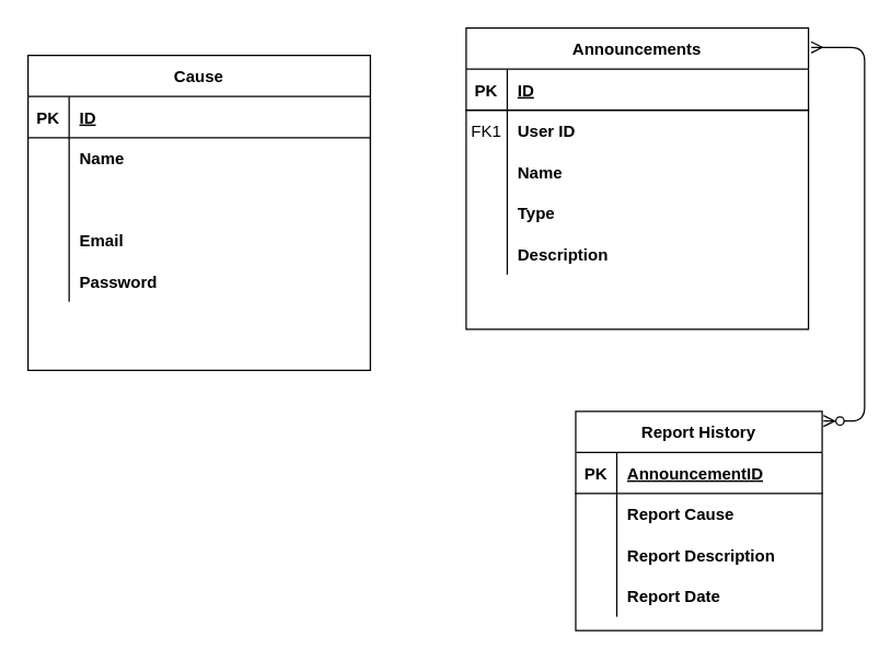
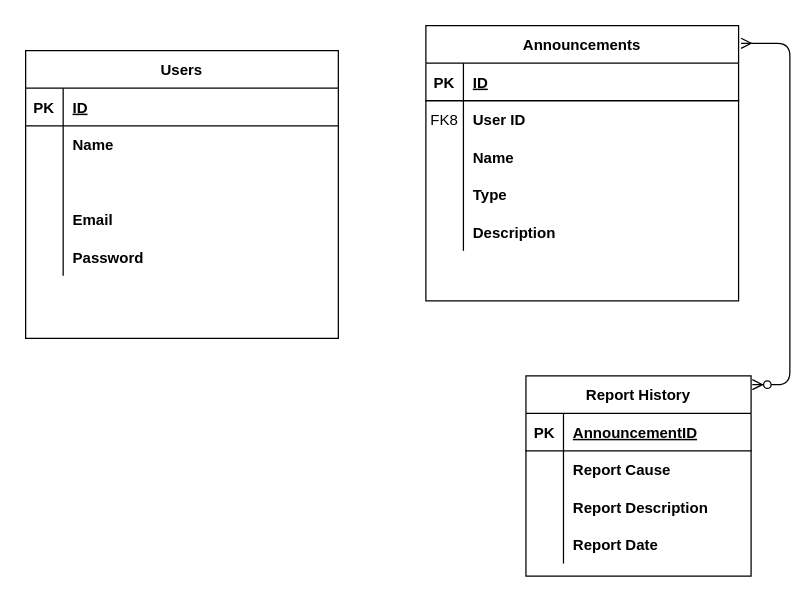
  <mxCell id="0" />
  <mxCell id="1" parent="0" />
  <mxCell id="2" value="Announcements" style="shape=table;startSize=30;container=1;collapsible=1;childLayout=tableLayout;fixedRows=1;rowLines=0;fontStyle=1;align=center;resizeLast=1;" vertex="1" parent="1"><mxGeometry x="340" y="20" width="250" height="220" as="geometry" /></mxCell>
  <mxCell id="3" value="" style="shape=partialRectangle;collapsible=0;dropTarget=0;pointerEvents=0;fillColor=none;points=[[0,0.5],[1,0.5]];portConstraint=eastwest;top=0;left=0;right=0;bottom=1;" vertex="1" parent="2"><mxGeometry y="30" width="250" height="30" as="geometry" /></mxCell>
  <mxCell id="4" value="PK" style="shape=partialRectangle;overflow=hidden;connectable=0;fillColor=none;top=0;left=0;bottom=0;right=0;fontStyle=1;" vertex="1" parent="3"><mxGeometry width="30" height="30" as="geometry" /></mxCell>
  <mxCell id="5" value="ID" style="shape=partialRectangle;overflow=hidden;connectable=0;fillColor=none;top=0;left=0;bottom=0;right=0;align=left;spacingLeft=6;fontStyle=5;" vertex="1" parent="3"><mxGeometry x="30" width="220" height="30" as="geometry" /></mxCell>
  <mxCell id="6" value="" style="shape=partialRectangle;collapsible=0;dropTarget=0;pointerEvents=0;fillColor=none;points=[[0,0.5],[1,0.5]];portConstraint=eastwest;top=0;left=0;right=0;bottom=0;" vertex="1" parent="2"><mxGeometry y="60" width="250" height="30" as="geometry" /></mxCell>
- <mxCell id="7" value="FK1" style="shape=partialRectangle;overflow=hidden;connectable=0;fillColor=none;top=0;left=0;bottom=0;right=0;" vertex="1" parent="6"><mxGeometry width="30" height="30" as="geometry" /></mxCell>
+ <mxCell id="7" value="FK8" style="shape=partialRectangle;overflow=hidden;connectable=0;fillColor=none;top=0;left=0;bottom=0;right=0;" vertex="1" parent="6"><mxGeometry width="30" height="30" as="geometry" /></mxCell>
  <mxCell id="8" value="User ID" style="shape=partialRectangle;overflow=hidden;connectable=0;fillColor=none;top=0;left=0;bottom=0;right=0;align=left;spacingLeft=6;fontStyle=1" vertex="1" parent="6"><mxGeometry x="30" width="220" height="30" as="geometry" /></mxCell>
  <mxCell id="9" value="" style="shape=partialRectangle;collapsible=0;dropTarget=0;pointerEvents=0;fillColor=none;points=[[0,0.5],[1,0.5]];portConstraint=eastwest;top=0;left=0;right=0;bottom=0;" vertex="1" parent="2"><mxGeometry y="90" width="250" height="30" as="geometry" /></mxCell>
  <mxCell id="10" value="" style="shape=partialRectangle;overflow=hidden;connectable=0;fillColor=none;top=0;left=0;bottom=0;right=0;" vertex="1" parent="9"><mxGeometry width="30" height="30" as="geometry" /></mxCell>
  <mxCell id="11" value="Name" style="shape=partialRectangle;overflow=hidden;connectable=0;fillColor=none;top=0;left=0;bottom=0;right=0;align=left;spacingLeft=6;fontStyle=1" vertex="1" parent="9"><mxGeometry x="30" width="220" height="30" as="geometry" /></mxCell>
  <mxCell id="12" value="" style="shape=partialRectangle;collapsible=0;dropTarget=0;pointerEvents=0;fillColor=none;top=0;left=0;bottom=0;right=0;points=[[0,0.5],[1,0.5]];portConstraint=eastwest;" vertex="1" parent="2"><mxGeometry y="120" width="250" height="30" as="geometry" /></mxCell>
  <mxCell id="13" value="" style="shape=partialRectangle;connectable=0;fillColor=none;top=0;left=0;bottom=0;right=0;editable=1;overflow=hidden;" vertex="1" parent="12"><mxGeometry width="30" height="30" as="geometry" /></mxCell>
  <mxCell id="14" value="Type" style="shape=partialRectangle;connectable=0;fillColor=none;top=0;left=0;bottom=0;right=0;align=left;spacingLeft=6;overflow=hidden;fontStyle=1" vertex="1" parent="12"><mxGeometry x="30" width="220" height="30" as="geometry" /></mxCell>
  <mxCell id="15" value="" style="shape=partialRectangle;collapsible=0;dropTarget=0;pointerEvents=0;fillColor=none;top=0;left=0;bottom=0;right=0;points=[[0,0.5],[1,0.5]];portConstraint=eastwest;" vertex="1" parent="2"><mxGeometry y="150" width="250" height="30" as="geometry" /></mxCell>
  <mxCell id="16" value="" style="shape=partialRectangle;connectable=0;fillColor=none;top=0;left=0;bottom=0;right=0;editable=1;overflow=hidden;" vertex="1" parent="15"><mxGeometry width="30" height="30" as="geometry" /></mxCell>
  <mxCell id="17" value="Description" style="shape=partialRectangle;connectable=0;fillColor=none;top=0;left=0;bottom=0;right=0;align=left;spacingLeft=6;overflow=hidden;fontStyle=1" vertex="1" parent="15"><mxGeometry x="30" width="220" height="30" as="geometry" /></mxCell>
  <mxCell id="18" value="" style="shape=partialRectangle;collapsible=0;dropTarget=0;pointerEvents=0;fillColor=none;top=0;left=0;bottom=0;right=0;points=[[0,0.5],[1,0.5]];portConstraint=eastwest;" vertex="1" parent="2"><mxGeometry y="180" width="250" height="30" as="geometry" /></mxCell>
  <mxCell id="19" value="" style="shape=partialRectangle;connectable=0;fillColor=none;top=0;left=0;bottom=0;right=0;editable=1;overflow=hidden;" vertex="1" parent="18"><mxGeometry width="30" height="30" as="geometry" /></mxCell>
- <mxCell id="20" value="Cause" style="shape=table;startSize=30;container=1;collapsible=1;childLayout=tableLayout;fixedRows=1;rowLines=0;fontStyle=1;align=center;resizeLast=1;" vertex="1" parent="1"><mxGeometry x="20" y="40" width="250" height="230" as="geometry" /></mxCell>
+ <mxCell id="20" value="Users" style="shape=table;startSize=30;container=1;collapsible=1;childLayout=tableLayout;fixedRows=1;rowLines=0;fontStyle=1;align=center;resizeLast=1;" vertex="1" parent="1"><mxGeometry x="20" y="40" width="250" height="230" as="geometry" /></mxCell>
  <mxCell id="21" value="" style="shape=partialRectangle;collapsible=0;dropTarget=0;pointerEvents=0;fillColor=none;points=[[0,0.5],[1,0.5]];portConstraint=eastwest;top=0;left=0;right=0;bottom=1;" vertex="1" parent="20"><mxGeometry y="30" width="250" height="30" as="geometry" /></mxCell>
  <mxCell id="22" value="PK" style="shape=partialRectangle;overflow=hidden;connectable=0;fillColor=none;top=0;left=0;bottom=0;right=0;fontStyle=1;" vertex="1" parent="21"><mxGeometry width="30" height="30" as="geometry" /></mxCell>
  <mxCell id="23" value="ID" style="shape=partialRectangle;overflow=hidden;connectable=0;fillColor=none;top=0;left=0;bottom=0;right=0;align=left;spacingLeft=6;fontStyle=5;" vertex="1" parent="21"><mxGeometry x="30" width="220" height="30" as="geometry" /></mxCell>
  <mxCell id="24" value="" style="shape=partialRectangle;collapsible=0;dropTarget=0;pointerEvents=0;fillColor=none;points=[[0,0.5],[1,0.5]];portConstraint=eastwest;top=0;left=0;right=0;bottom=0;" vertex="1" parent="20"><mxGeometry y="60" width="250" height="30" as="geometry" /></mxCell>
  <mxCell id="25" value="" style="shape=partialRectangle;overflow=hidden;connectable=0;fillColor=none;top=0;left=0;bottom=0;right=0;" vertex="1" parent="24"><mxGeometry width="30" height="30" as="geometry" /></mxCell>
  <mxCell id="26" value="Name" style="shape=partialRectangle;overflow=hidden;connectable=0;fillColor=none;top=0;left=0;bottom=0;right=0;align=left;spacingLeft=6;fontStyle=1" vertex="1" parent="24"><mxGeometry x="30" width="220" height="30" as="geometry" /></mxCell>
  <mxCell id="27" value="" style="shape=partialRectangle;collapsible=0;dropTarget=0;pointerEvents=0;fillColor=none;top=0;left=0;bottom=0;right=0;points=[[0,0.5],[1,0.5]];portConstraint=eastwest;" vertex="1" parent="20"><mxGeometry y="90" width="250" height="30" as="geometry" /></mxCell>
  <mxCell id="28" value="" style="shape=partialRectangle;connectable=0;fillColor=none;top=0;left=0;bottom=0;right=0;editable=1;overflow=hidden;" vertex="1" parent="27"><mxGeometry width="30" height="30" as="geometry" /></mxCell>
  <mxCell id="29" value="" style="shape=partialRectangle;collapsible=0;dropTarget=0;pointerEvents=0;fillColor=none;top=0;left=0;bottom=0;right=0;points=[[0,0.5],[1,0.5]];portConstraint=eastwest;" vertex="1" parent="20"><mxGeometry y="120" width="250" height="30" as="geometry" /></mxCell>
  <mxCell id="30" value="" style="shape=partialRectangle;connectable=0;fillColor=none;top=0;left=0;bottom=0;right=0;editable=1;overflow=hidden;" vertex="1" parent="29"><mxGeometry width="30" height="30" as="geometry" /></mxCell>
  <mxCell id="31" value="Email" style="shape=partialRectangle;connectable=0;fillColor=none;top=0;left=0;bottom=0;right=0;align=left;spacingLeft=6;overflow=hidden;fontStyle=1" vertex="1" parent="29"><mxGeometry x="30" width="220" height="30" as="geometry" /></mxCell>
  <mxCell id="32" value="" style="shape=partialRectangle;collapsible=0;dropTarget=0;pointerEvents=0;fillColor=none;top=0;left=0;bottom=0;right=0;points=[[0,0.5],[1,0.5]];portConstraint=eastwest;" vertex="1" parent="20"><mxGeometry y="150" width="250" height="30" as="geometry" /></mxCell>
  <mxCell id="33" value="" style="shape=partialRectangle;connectable=0;fillColor=none;top=0;left=0;bottom=0;right=0;editable=1;overflow=hidden;" vertex="1" parent="32"><mxGeometry width="30" height="30" as="geometry" /></mxCell>
  <mxCell id="34" value="Password" style="shape=partialRectangle;connectable=0;fillColor=none;top=0;left=0;bottom=0;right=0;align=left;spacingLeft=6;overflow=hidden;fontStyle=1" vertex="1" parent="32"><mxGeometry x="30" width="220" height="30" as="geometry" /></mxCell>
  <mxCell id="35" value="" style="shape=partialRectangle;collapsible=0;dropTarget=0;pointerEvents=0;fillColor=none;top=0;left=0;bottom=0;right=0;points=[[0,0.5],[1,0.5]];portConstraint=eastwest;" vertex="1" parent="20"><mxGeometry y="180" width="250" height="30" as="geometry" /></mxCell>
  <mxCell id="36" value="" style="shape=partialRectangle;connectable=0;fillColor=none;top=0;left=0;bottom=0;right=0;editable=1;overflow=hidden;" vertex="1" parent="35"><mxGeometry width="30" height="30" as="geometry" /></mxCell>
  <mxCell id="37" value="Report History" style="shape=table;startSize=30;container=1;collapsible=1;childLayout=tableLayout;fixedRows=1;rowLines=0;fontStyle=1;align=center;resizeLast=1;strokeWidth=1;" vertex="1" parent="1"><mxGeometry x="420" y="300" width="180" height="160" as="geometry" /></mxCell>
  <mxCell id="38" value="" style="shape=partialRectangle;collapsible=0;dropTarget=0;pointerEvents=0;fillColor=none;top=0;left=0;bottom=1;right=0;points=[[0,0.5],[1,0.5]];portConstraint=eastwest;" vertex="1" parent="37"><mxGeometry y="30" width="180" height="30" as="geometry" /></mxCell>
  <mxCell id="39" value="PK" style="shape=partialRectangle;connectable=0;fillColor=none;top=0;left=0;bottom=0;right=0;fontStyle=1;overflow=hidden;" vertex="1" parent="38"><mxGeometry width="30" height="30" as="geometry" /></mxCell>
  <mxCell id="40" value="AnnouncementID" style="shape=partialRectangle;connectable=0;fillColor=none;top=0;left=0;bottom=0;right=0;align=left;spacingLeft=6;fontStyle=5;overflow=hidden;" vertex="1" parent="38"><mxGeometry x="30" width="150" height="30" as="geometry" /></mxCell>
  <mxCell id="41" value="" style="shape=partialRectangle;collapsible=0;dropTarget=0;pointerEvents=0;fillColor=none;top=0;left=0;bottom=0;right=0;points=[[0,0.5],[1,0.5]];portConstraint=eastwest;" vertex="1" parent="37"><mxGeometry y="60" width="180" height="30" as="geometry" /></mxCell>
  <mxCell id="42" value="" style="shape=partialRectangle;connectable=0;fillColor=none;top=0;left=0;bottom=0;right=0;editable=1;overflow=hidden;" vertex="1" parent="41"><mxGeometry width="30" height="30" as="geometry" /></mxCell>
  <mxCell id="43" value="Report Cause" style="shape=partialRectangle;connectable=0;fillColor=none;top=0;left=0;bottom=0;right=0;align=left;spacingLeft=6;overflow=hidden;fontStyle=1" vertex="1" parent="41"><mxGeometry x="30" width="150" height="30" as="geometry" /></mxCell>
  <mxCell id="44" value="" style="shape=partialRectangle;collapsible=0;dropTarget=0;pointerEvents=0;fillColor=none;top=0;left=0;bottom=0;right=0;points=[[0,0.5],[1,0.5]];portConstraint=eastwest;" vertex="1" parent="37"><mxGeometry y="90" width="180" height="30" as="geometry" /></mxCell>
  <mxCell id="45" value="" style="shape=partialRectangle;connectable=0;fillColor=none;top=0;left=0;bottom=0;right=0;editable=1;overflow=hidden;" vertex="1" parent="44"><mxGeometry width="30" height="30" as="geometry" /></mxCell>
  <mxCell id="46" value="Report Description" style="shape=partialRectangle;connectable=0;fillColor=none;top=0;left=0;bottom=0;right=0;align=left;spacingLeft=6;overflow=hidden;fontStyle=1" vertex="1" parent="44"><mxGeometry x="30" width="150" height="30" as="geometry" /></mxCell>
  <mxCell id="47" value="" style="shape=partialRectangle;collapsible=0;dropTarget=0;pointerEvents=0;fillColor=none;top=0;left=0;bottom=0;right=0;points=[[0,0.5],[1,0.5]];portConstraint=eastwest;" vertex="1" parent="37"><mxGeometry y="120" width="180" height="30" as="geometry" /></mxCell>
  <mxCell id="48" value="" style="shape=partialRectangle;connectable=0;fillColor=none;top=0;left=0;bottom=0;right=0;editable=1;overflow=hidden;" vertex="1" parent="47"><mxGeometry width="30" height="30" as="geometry" /></mxCell>
  <mxCell id="49" value="Report Date" style="shape=partialRectangle;connectable=0;fillColor=none;top=0;left=0;bottom=0;right=0;align=left;spacingLeft=6;overflow=hidden;fontStyle=1" vertex="1" parent="47"><mxGeometry x="30" width="150" height="30" as="geometry" /></mxCell>
  <mxCell id="50" value="" style="edgeStyle=entityRelationEdgeStyle;fontSize=12;html=1;endArrow=ERmany;startArrow=ERzeroToMany;entryX=1.008;entryY=0.064;entryDx=0;entryDy=0;startFill=1;entryPerimeter=0;" edge="1" parent="1" target="2"><mxGeometry width="100" height="100" relative="1" as="geometry"><mxPoint x="601" y="307" as="sourcePoint" /><mxPoint x="700" y="180" as="targetPoint" /></mxGeometry></mxCell>
